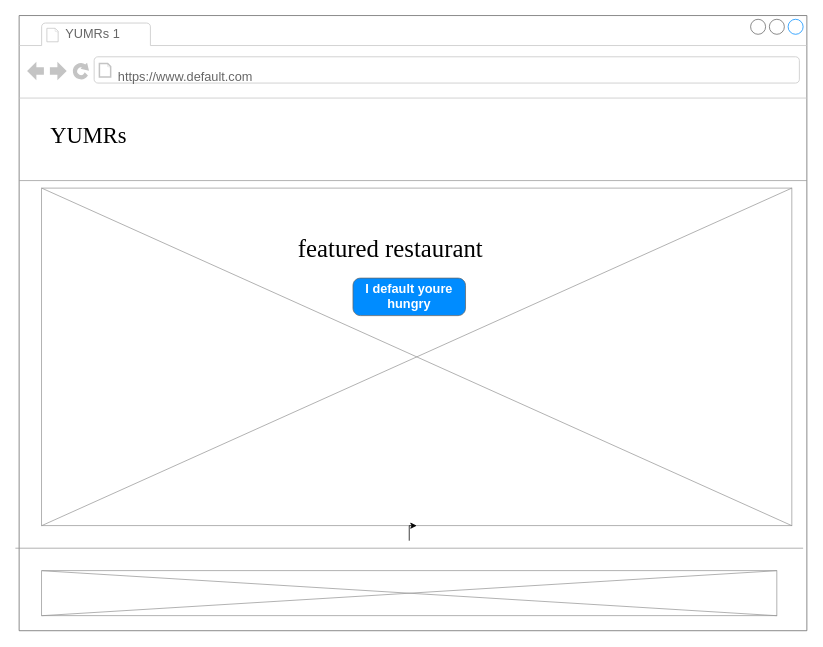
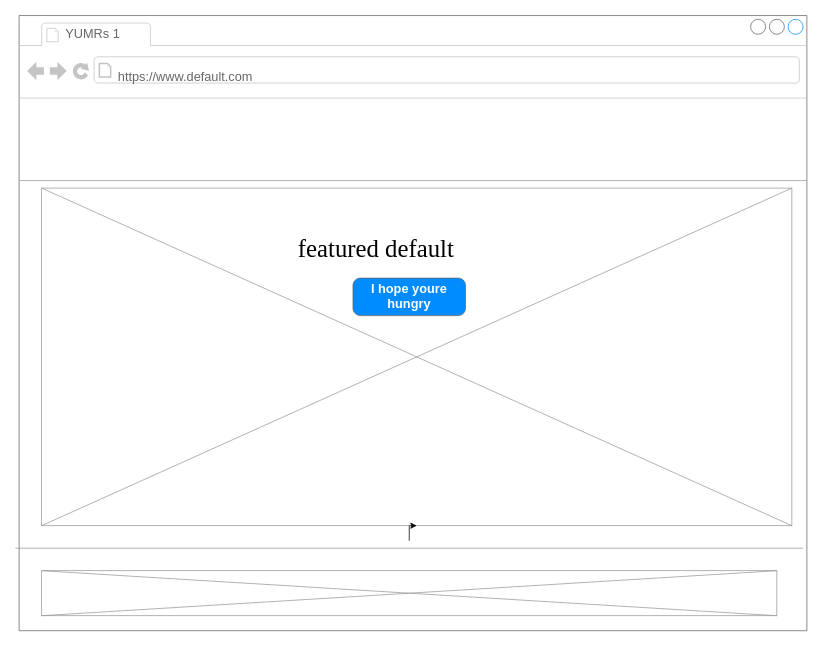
  <mxCell id="0" />
  <mxCell id="1" parent="0" />
  <mxCell id="2" value="" style="strokeWidth=1;shadow=0;dashed=0;align=center;html=1;shape=mxgraph.mockup.containers.browserWindow;rSize=0;strokeColor=#666666;mainText=,;recursiveResize=0;rounded=0;labelBackgroundColor=none;fontFamily=Verdana;fontSize=12" parent="1" vertex="1"><mxGeometry x="25" y="20" width="1050" height="820" as="geometry" /></mxCell>
  <mxCell id="3" value="" style="verticalLabelPosition=bottom;shadow=0;dashed=0;align=center;html=1;verticalAlign=top;strokeWidth=1;shape=mxgraph.mockup.graphics.simpleIcon;strokeColor=#999999;fontSize=33;" vertex="1" parent="2"><mxGeometry x="30" y="740" width="980" height="60" as="geometry" /></mxCell>
  <mxCell id="4" value="" style="verticalLabelPosition=bottom;shadow=0;dashed=0;align=center;html=1;verticalAlign=top;strokeWidth=1;shape=mxgraph.mockup.graphics.simpleIcon;strokeColor=#999999;fillColor=#ffffff;rounded=0;labelBackgroundColor=none;fontFamily=Verdana;fontSize=12;fontColor=#000000;" parent="2" vertex="1"><mxGeometry x="30" y="230" width="1000" height="450" as="geometry" /></mxCell>
  <mxCell id="5" value="YUMRs 1" style="strokeWidth=1;shadow=0;dashed=0;align=center;html=1;shape=mxgraph.mockup.containers.anchor;fontSize=17;fontColor=#666666;align=left;" parent="2" vertex="1"><mxGeometry x="60" y="12" width="110" height="26" as="geometry" /></mxCell>
  <mxCell id="6" value="https://www.default.com" style="strokeWidth=1;shadow=0;dashed=0;align=center;html=1;shape=mxgraph.mockup.containers.anchor;rSize=0;fontSize=17;fontColor=#666666;align=left;" parent="2" vertex="1"><mxGeometry x="130" y="60" width="250" height="45" as="geometry" /></mxCell>
- <mxCell id="7" value="YUMRs" style="text;html=1;points=[];align=left;verticalAlign=top;spacingTop=-4;fontSize=30;fontFamily=Verdana" parent="2" vertex="1"><mxGeometry x="40" y="140" width="120" height="50" as="geometry" /></mxCell>
  <mxCell id="8" value="" style="verticalLabelPosition=bottom;shadow=0;dashed=0;align=center;html=1;verticalAlign=top;strokeWidth=1;shape=mxgraph.mockup.markup.line;strokeColor=#999999;rounded=0;labelBackgroundColor=none;fillColor=#ffffff;fontFamily=Verdana;fontSize=12;fontColor=#000000;" parent="2" vertex="1"><mxGeometry y="210" width="1050" height="20" as="geometry" /></mxCell>
  <mxCell id="9" value="" style="edgeStyle=orthogonalEdgeStyle;rounded=0;orthogonalLoop=1;jettySize=auto;html=1;fontSize=33;" edge="1" parent="2" source="10" target="4"><mxGeometry relative="1" as="geometry" /></mxCell>
  <mxCell id="10" value="" style="verticalLabelPosition=bottom;shadow=0;dashed=0;align=center;html=1;verticalAlign=top;strokeWidth=1;shape=mxgraph.mockup.markup.line;strokeColor=#999999;rounded=0;labelBackgroundColor=none;fillColor=#ffffff;fontFamily=Verdana;fontSize=12;fontColor=#000000;" parent="2" vertex="1"><mxGeometry x="-5" y="700" width="1050" height="20" as="geometry" /></mxCell>
- <mxCell id="11" value="featured restaurant" style="text;html=1;points=[];align=left;verticalAlign=top;spacingTop=-4;fontSize=33;fontFamily=Verdana" parent="2" vertex="1"><mxGeometry x="370" y="290" width="370" height="60" as="geometry" /></mxCell>
- <mxCell id="12" value="I default youre hungry" style="strokeWidth=1;shadow=0;dashed=0;align=center;html=1;shape=mxgraph.mockup.buttons.button;strokeColor=#666666;fontColor=#ffffff;mainText=;buttonStyle=round;fontSize=17;fontStyle=1;fillColor=#008cff;whiteSpace=wrap;" vertex="1" parent="2"><mxGeometry x="445" y="350" width="150" height="50" as="geometry" /></mxCell>
+ <mxCell id="11" value="featured default" style="text;html=1;points=[];align=left;verticalAlign=top;spacingTop=-4;fontSize=33;fontFamily=Verdana" parent="2" vertex="1"><mxGeometry x="370" y="290" width="370" height="60" as="geometry" /></mxCell>
+ <mxCell id="12" value="I hope youre hungry" style="strokeWidth=1;shadow=0;dashed=0;align=center;html=1;shape=mxgraph.mockup.buttons.button;strokeColor=#666666;fontColor=#ffffff;mainText=;buttonStyle=round;fontSize=17;fontStyle=1;fillColor=#008cff;whiteSpace=wrap;" vertex="1" parent="2"><mxGeometry x="445" y="350" width="150" height="50" as="geometry" /></mxCell>
